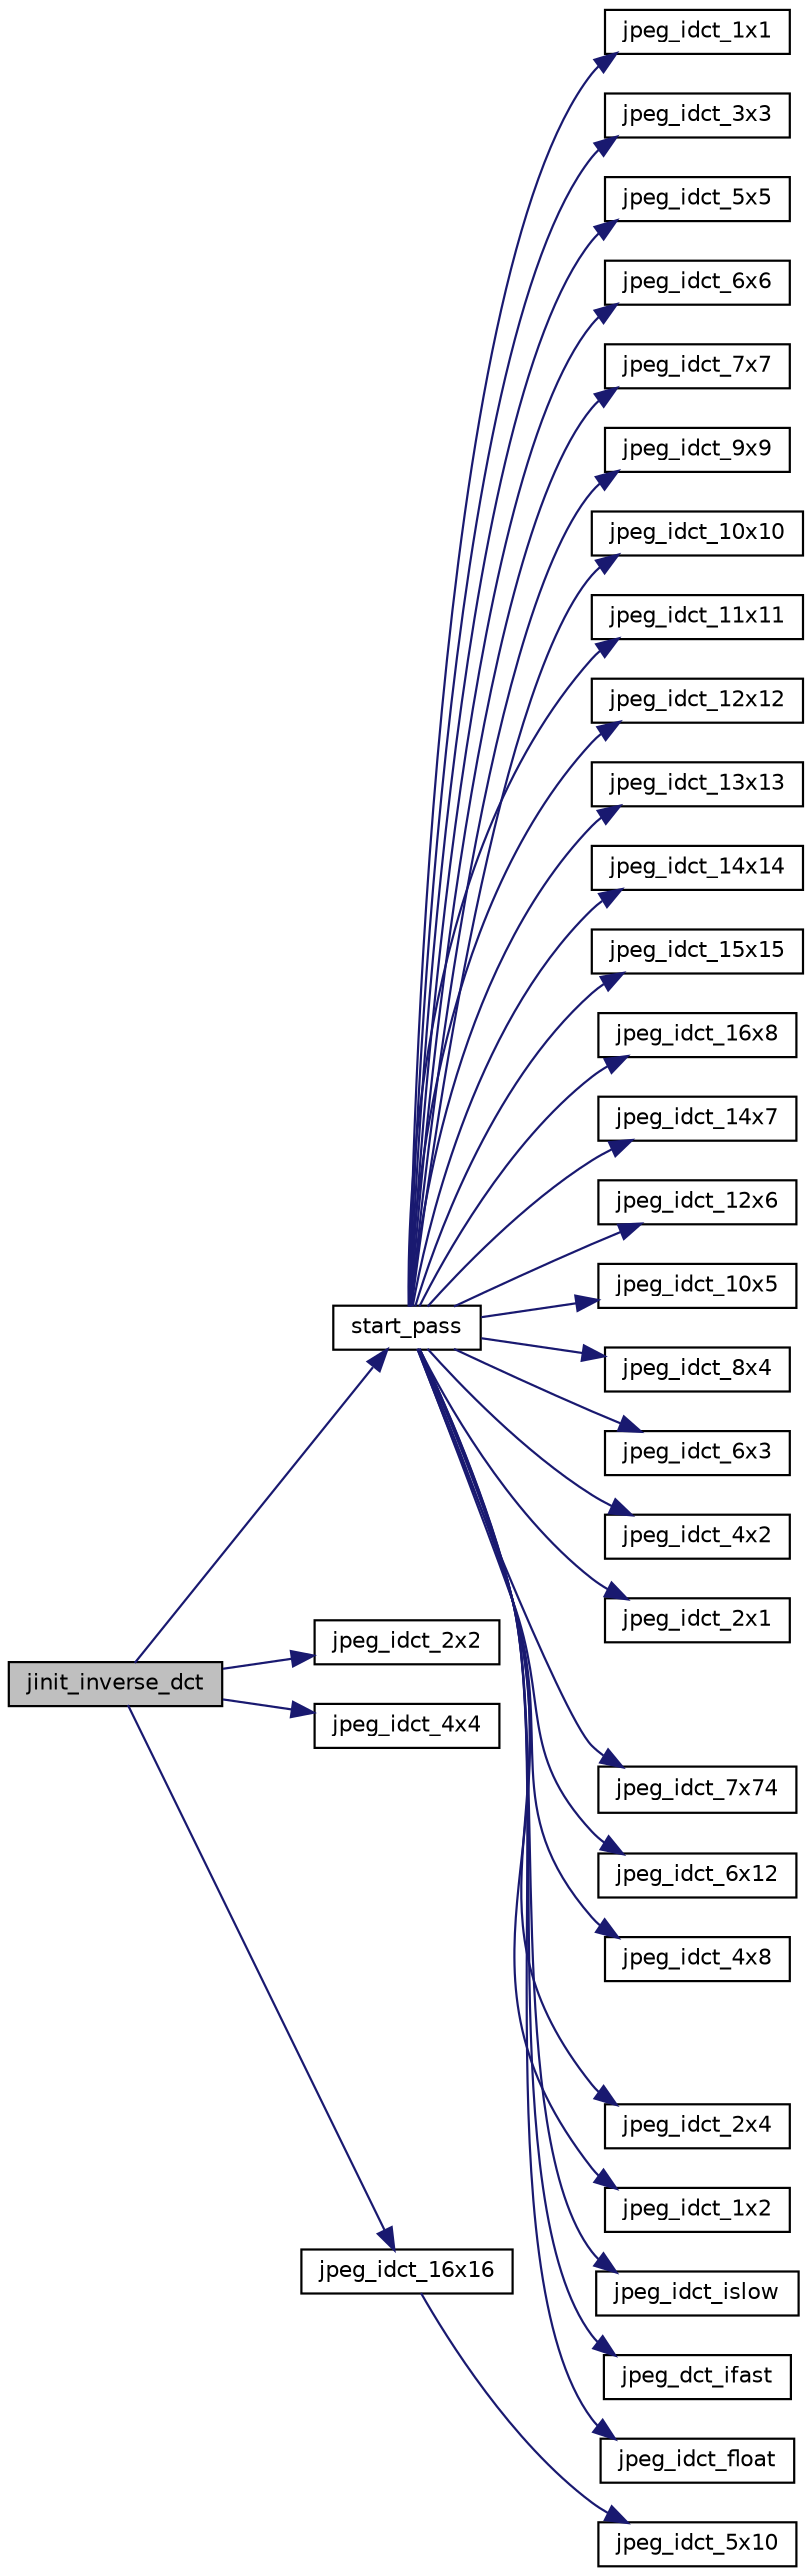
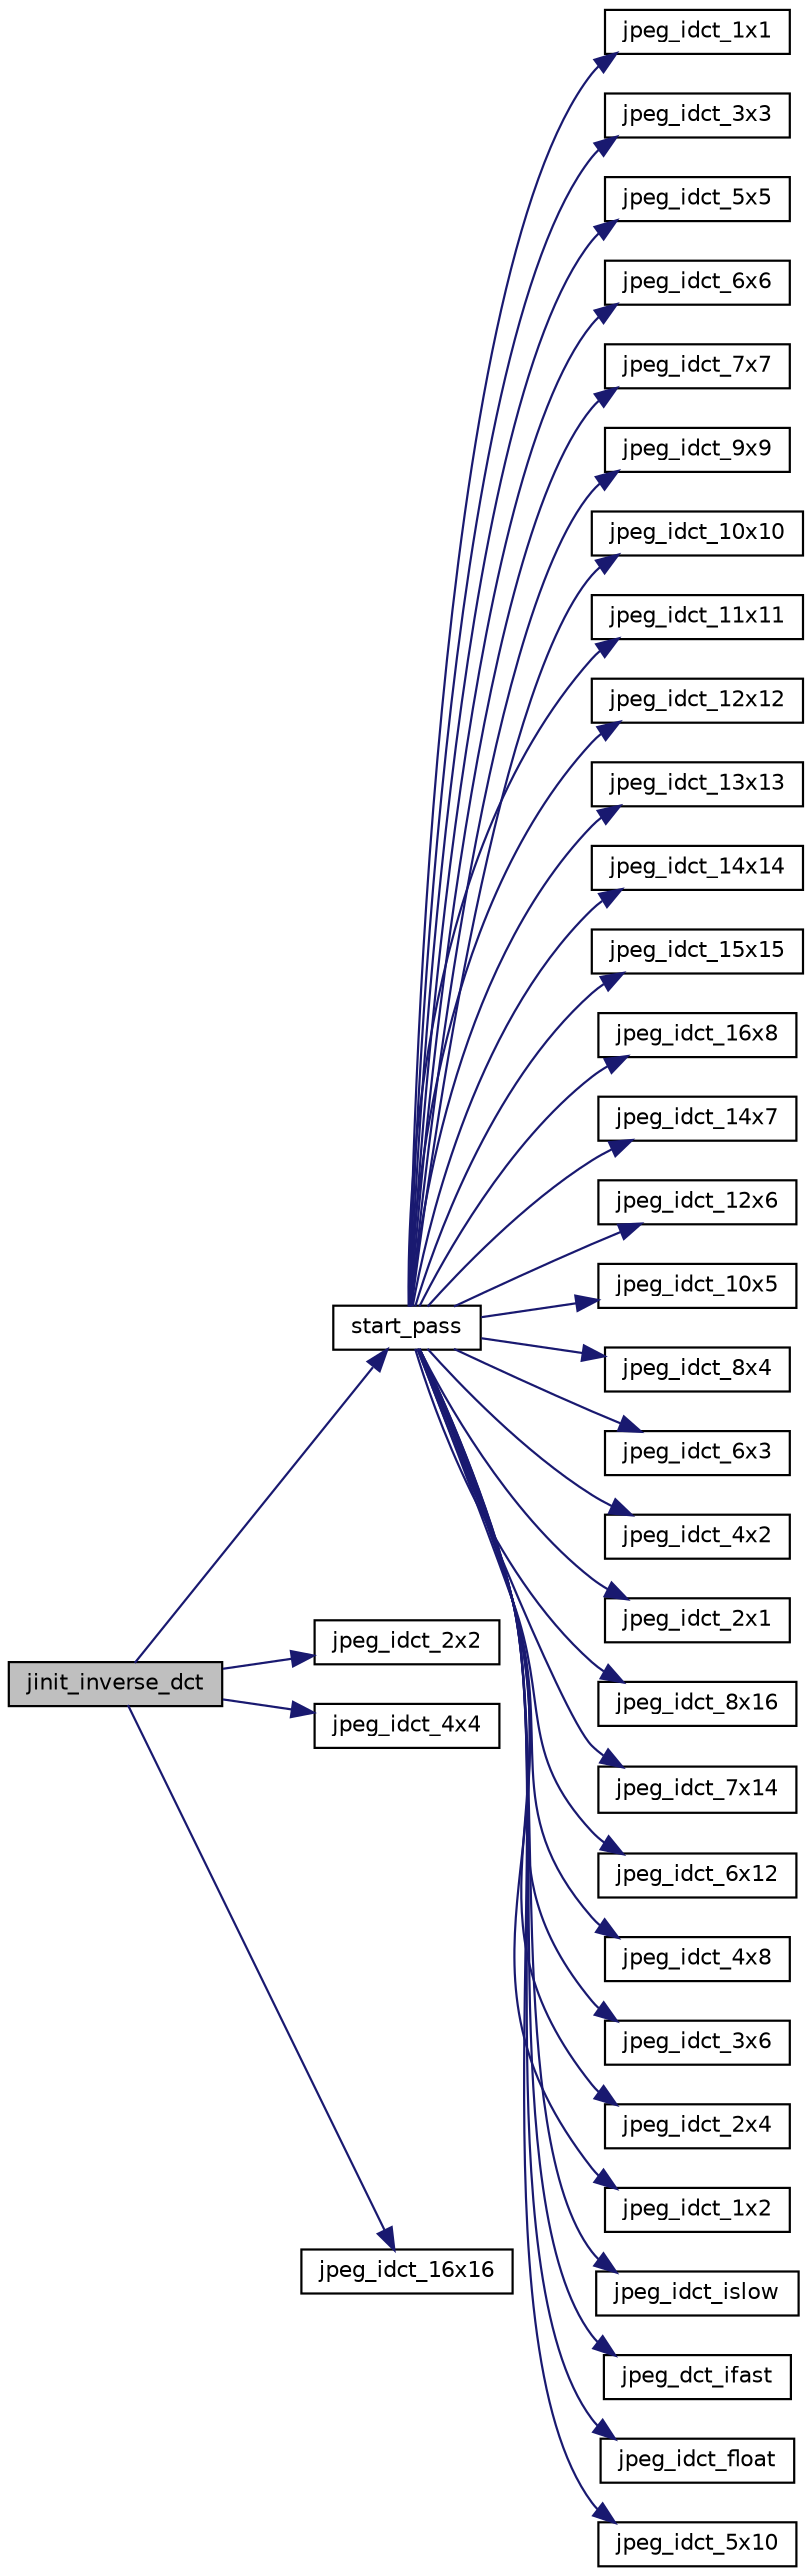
  digraph {
    rankdir=LR
    node [color=black fontname=Helvetica fontsize=10 shape=record]
    edge [color=midnightblue fontname=Helvetica fontsize=10 labelfontname=Helvetica labelfontsize=10 style=solid]
    n1 [fillcolor=grey75 fontcolor=black height=0.2 label=jinit_inverse_dct style=filled width=0.4]
    n2 [height=0.2 label=start_pass width=0.4]
    n3 [height=0.2 label=jpeg_idct_2x2 width=0.4]
    n4 [height=0.2 label=jpeg_idct_4x4 width=0.4]
    n5 [height=0.2 label=jpeg_idct_16x16 width=0.4]
    n6 [height=0.2 label=jpeg_idct_1x1 width=0.4]
    n7 [height=0.2 label=jpeg_idct_3x3 width=0.4]
    n8 [height=0.2 label=jpeg_idct_5x5 width=0.4]
    n9 [height=0.2 label=jpeg_idct_6x6 width=0.4]
    n10 [height=0.2 label=jpeg_idct_7x7 width=0.4]
    n11 [height=0.2 label=jpeg_idct_9x9 width=0.4]
    n12 [height=0.2 label=jpeg_idct_10x10 width=0.4]
    n13 [height=0.2 label=jpeg_idct_11x11 width=0.4]
    n14 [height=0.2 label=jpeg_idct_12x12 width=0.4]
    n15 [height=0.2 label=jpeg_idct_13x13 width=0.4]
    n16 [height=0.2 label=jpeg_idct_14x14 width=0.4]
    n17 [height=0.2 label=jpeg_idct_15x15 width=0.4]
    n18 [height=0.2 label=jpeg_idct_16x8 width=0.4]
    n19 [height=0.2 label=jpeg_idct_14x7 width=0.4]
    n20 [height=0.2 label=jpeg_idct_12x6 width=0.4]
    n21 [height=0.2 label=jpeg_idct_10x5 width=0.4]
    n22 [height=0.2 label=jpeg_idct_8x4 width=0.4]
    n23 [height=0.2 label=jpeg_idct_6x3 width=0.4]
    n24 [height=0.2 label=jpeg_idct_4x2 width=0.4]
    n25 [height=0.2 label=jpeg_idct_2x1 width=0.4]
-   n27 [height=0.2 label=jpeg_idct_7x74 width=0.4]
+   n26 [height=0.2 label=jpeg_idct_8x16 width=0.4]
+   n27 [height=0.2 label=jpeg_idct_7x14 width=0.4]
    n28 [height=0.2 label=jpeg_idct_6x12 width=0.4]
    n29 [height=0.2 label=jpeg_idct_5x10 width=0.4]
    n30 [height=0.2 label=jpeg_idct_4x8 width=0.4]
+   n31 [height=0.2 label=jpeg_idct_3x6 width=0.4]
    n32 [height=0.2 label=jpeg_idct_2x4 width=0.4]
    n33 [height=0.2 label=jpeg_idct_1x2 width=0.4]
    n34 [height=0.2 label=jpeg_idct_islow width=0.4]
    n35 [height=0.2 label=jpeg_dct_ifast width=0.4]
    n36 [height=0.2 label=jpeg_idct_float width=0.4]
    n1 -> n2
    n1 -> n3
    n1 -> n4
    n1 -> n5
    n2 -> n6
    n2 -> n7
    n2 -> n8
    n2 -> n9
    n2 -> n10
    n2 -> n11
    n2 -> n12
    n2 -> n13
    n2 -> n14
    n2 -> n15
    n2 -> n16
    n2 -> n17
    n2 -> n18
    n2 -> n19
    n2 -> n20
    n2 -> n21
    n2 -> n22
    n2 -> n23
    n2 -> n24
    n2 -> n25
+   n2 -> n26
    n2 -> n27
    n2 -> n28
-   n5 -> n29
+   n2 -> n29
    n2 -> n30
+   n2 -> n31
    n2 -> n32
    n2 -> n33
    n2 -> n34
    n2 -> n35
    n2 -> n36
  }
